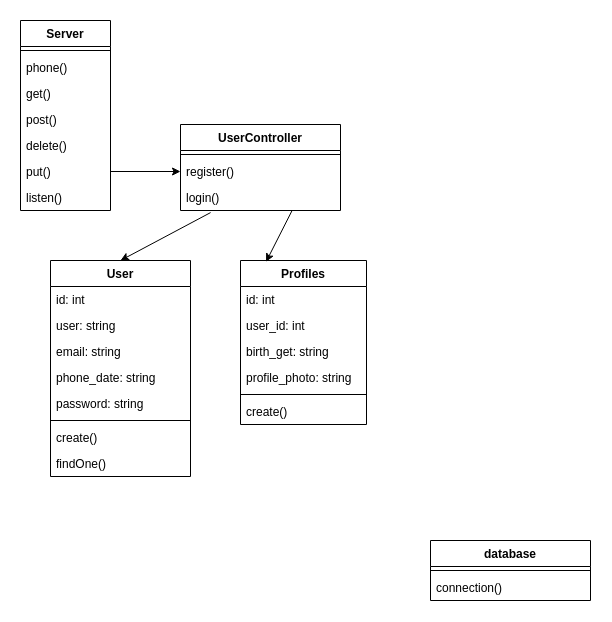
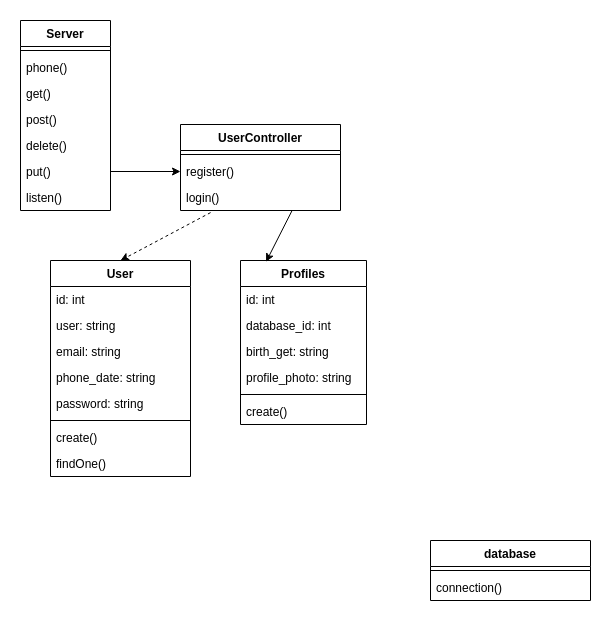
  <mxCell id="0" />
  <mxCell id="1" parent="0" />
  <mxCell id="2" value="Server" style="swimlane;fontStyle=1;align=center;verticalAlign=top;childLayout=stackLayout;horizontal=1;startSize=26;horizontalStack=0;resizeParent=1;resizeParentMax=0;resizeLast=0;collapsible=1;marginBottom=0;whiteSpace=wrap;html=1;" vertex="1" parent="1"><mxGeometry x="20" y="20" width="90" height="190" as="geometry" /></mxCell>
  <mxCell id="3" value="" style="line;strokeWidth=1;fillColor=none;align=left;verticalAlign=middle;spacingTop=-1;spacingLeft=3;spacingRight=3;rotatable=0;labelPosition=right;points=[];portConstraint=eastwest;strokeColor=inherit;" vertex="1" parent="2"><mxGeometry y="26" width="90" height="8" as="geometry" /></mxCell>
  <mxCell id="4" value="phone()" style="text;strokeColor=none;fillColor=none;align=left;verticalAlign=top;spacingLeft=4;spacingRight=4;overflow=hidden;rotatable=0;points=[[0,0.5],[1,0.5]];portConstraint=eastwest;whiteSpace=wrap;html=1;" vertex="1" parent="2"><mxGeometry y="34" width="90" height="26" as="geometry" /></mxCell>
  <mxCell id="5" value="get()" style="text;strokeColor=none;fillColor=none;align=left;verticalAlign=top;spacingLeft=4;spacingRight=4;overflow=hidden;rotatable=0;points=[[0,0.5],[1,0.5]];portConstraint=eastwest;whiteSpace=wrap;html=1;" vertex="1" parent="2"><mxGeometry y="60" width="90" height="26" as="geometry" /></mxCell>
  <mxCell id="6" value="post()" style="text;strokeColor=none;fillColor=none;align=left;verticalAlign=top;spacingLeft=4;spacingRight=4;overflow=hidden;rotatable=0;points=[[0,0.5],[1,0.5]];portConstraint=eastwest;whiteSpace=wrap;html=1;" vertex="1" parent="2"><mxGeometry y="86" width="90" height="26" as="geometry" /></mxCell>
  <mxCell id="7" value="delete()" style="text;strokeColor=none;fillColor=none;align=left;verticalAlign=top;spacingLeft=4;spacingRight=4;overflow=hidden;rotatable=0;points=[[0,0.5],[1,0.5]];portConstraint=eastwest;whiteSpace=wrap;html=1;" vertex="1" parent="2"><mxGeometry y="112" width="90" height="26" as="geometry" /></mxCell>
  <mxCell id="8" value="put()" style="text;strokeColor=none;fillColor=none;align=left;verticalAlign=top;spacingLeft=4;spacingRight=4;overflow=hidden;rotatable=0;points=[[0,0.5],[1,0.5]];portConstraint=eastwest;whiteSpace=wrap;html=1;" vertex="1" parent="2"><mxGeometry y="138" width="90" height="26" as="geometry" /></mxCell>
  <mxCell id="9" value="listen()" style="text;strokeColor=none;fillColor=none;align=left;verticalAlign=top;spacingLeft=4;spacingRight=4;overflow=hidden;rotatable=0;points=[[0,0.5],[1,0.5]];portConstraint=eastwest;whiteSpace=wrap;html=1;" vertex="1" parent="2"><mxGeometry y="164" width="90" height="26" as="geometry" /></mxCell>
  <mxCell id="10" value="UserController" style="swimlane;fontStyle=1;align=center;verticalAlign=top;childLayout=stackLayout;horizontal=1;startSize=26;horizontalStack=0;resizeParent=1;resizeParentMax=0;resizeLast=0;collapsible=1;marginBottom=0;whiteSpace=wrap;html=1;" vertex="1" parent="1"><mxGeometry x="180" y="124" width="160" height="86" as="geometry" /></mxCell>
  <mxCell id="11" value="" style="line;strokeWidth=1;fillColor=none;align=left;verticalAlign=middle;spacingTop=-1;spacingLeft=3;spacingRight=3;rotatable=0;labelPosition=right;points=[];portConstraint=eastwest;strokeColor=inherit;" vertex="1" parent="10"><mxGeometry y="26" width="160" height="8" as="geometry" /></mxCell>
  <mxCell id="12" value="register()" style="text;strokeColor=none;fillColor=none;align=left;verticalAlign=top;spacingLeft=4;spacingRight=4;overflow=hidden;rotatable=0;points=[[0,0.5],[1,0.5]];portConstraint=eastwest;whiteSpace=wrap;html=1;" vertex="1" parent="10"><mxGeometry y="34" width="160" height="26" as="geometry" /></mxCell>
  <mxCell id="13" value="login()" style="text;strokeColor=none;fillColor=none;align=left;verticalAlign=top;spacingLeft=4;spacingRight=4;overflow=hidden;rotatable=0;points=[[0,0.5],[1,0.5]];portConstraint=eastwest;whiteSpace=wrap;html=1;" vertex="1" parent="10"><mxGeometry y="60" width="160" height="26" as="geometry" /></mxCell>
  <mxCell id="14" value="User" style="swimlane;fontStyle=1;align=center;verticalAlign=top;childLayout=stackLayout;horizontal=1;startSize=26;horizontalStack=0;resizeParent=1;resizeParentMax=0;resizeLast=0;collapsible=1;marginBottom=0;whiteSpace=wrap;html=1;" vertex="1" parent="1"><mxGeometry x="50" y="260" width="140" height="216" as="geometry" /></mxCell>
  <mxCell id="15" value="id: int" style="text;strokeColor=none;fillColor=none;align=left;verticalAlign=top;spacingLeft=4;spacingRight=4;overflow=hidden;rotatable=0;points=[[0,0.5],[1,0.5]];portConstraint=eastwest;whiteSpace=wrap;html=1;" vertex="1" parent="14"><mxGeometry y="26" width="140" height="26" as="geometry" /></mxCell>
  <mxCell id="16" value="user: string" style="text;strokeColor=none;fillColor=none;align=left;verticalAlign=top;spacingLeft=4;spacingRight=4;overflow=hidden;rotatable=0;points=[[0,0.5],[1,0.5]];portConstraint=eastwest;whiteSpace=wrap;html=1;" vertex="1" parent="14"><mxGeometry y="52" width="140" height="26" as="geometry" /></mxCell>
  <mxCell id="17" value="email: string" style="text;strokeColor=none;fillColor=none;align=left;verticalAlign=top;spacingLeft=4;spacingRight=4;overflow=hidden;rotatable=0;points=[[0,0.5],[1,0.5]];portConstraint=eastwest;whiteSpace=wrap;html=1;" vertex="1" parent="14"><mxGeometry y="78" width="140" height="26" as="geometry" /></mxCell>
  <mxCell id="18" value="phone_date: string" style="text;strokeColor=none;fillColor=none;align=left;verticalAlign=top;spacingLeft=4;spacingRight=4;overflow=hidden;rotatable=0;points=[[0,0.5],[1,0.5]];portConstraint=eastwest;whiteSpace=wrap;html=1;" vertex="1" parent="14"><mxGeometry y="104" width="140" height="26" as="geometry" /></mxCell>
  <mxCell id="19" value="password: string" style="text;strokeColor=none;fillColor=none;align=left;verticalAlign=top;spacingLeft=4;spacingRight=4;overflow=hidden;rotatable=0;points=[[0,0.5],[1,0.5]];portConstraint=eastwest;whiteSpace=wrap;html=1;" vertex="1" parent="14"><mxGeometry y="130" width="140" height="26" as="geometry" /></mxCell>
  <mxCell id="20" value="" style="line;strokeWidth=1;fillColor=none;align=left;verticalAlign=middle;spacingTop=-1;spacingLeft=3;spacingRight=3;rotatable=0;labelPosition=right;points=[];portConstraint=eastwest;strokeColor=inherit;" vertex="1" parent="14"><mxGeometry y="156" width="140" height="8" as="geometry" /></mxCell>
  <mxCell id="21" value="create()" style="text;strokeColor=none;fillColor=none;align=left;verticalAlign=top;spacingLeft=4;spacingRight=4;overflow=hidden;rotatable=0;points=[[0,0.5],[1,0.5]];portConstraint=eastwest;whiteSpace=wrap;html=1;" vertex="1" parent="14"><mxGeometry y="164" width="140" height="26" as="geometry" /></mxCell>
  <mxCell id="22" value="findOne()" style="text;strokeColor=none;fillColor=none;align=left;verticalAlign=top;spacingLeft=4;spacingRight=4;overflow=hidden;rotatable=0;points=[[0,0.5],[1,0.5]];portConstraint=eastwest;whiteSpace=wrap;html=1;" vertex="1" parent="14"><mxGeometry y="190" width="140" height="26" as="geometry" /></mxCell>
  <mxCell id="23" value="Profiles" style="swimlane;fontStyle=1;align=center;verticalAlign=top;childLayout=stackLayout;horizontal=1;startSize=26;horizontalStack=0;resizeParent=1;resizeParentMax=0;resizeLast=0;collapsible=1;marginBottom=0;whiteSpace=wrap;html=1;" vertex="1" parent="1"><mxGeometry x="240" y="260" width="126" height="164" as="geometry" /></mxCell>
  <mxCell id="24" value="id: int" style="text;strokeColor=none;fillColor=none;align=left;verticalAlign=top;spacingLeft=4;spacingRight=4;overflow=hidden;rotatable=0;points=[[0,0.5],[1,0.5]];portConstraint=eastwest;whiteSpace=wrap;html=1;" vertex="1" parent="23"><mxGeometry y="26" width="126" height="26" as="geometry" /></mxCell>
- <mxCell id="25" value="user_id: int" style="text;strokeColor=none;fillColor=none;align=left;verticalAlign=top;spacingLeft=4;spacingRight=4;overflow=hidden;rotatable=0;points=[[0,0.5],[1,0.5]];portConstraint=eastwest;whiteSpace=wrap;html=1;" vertex="1" parent="23"><mxGeometry y="52" width="126" height="26" as="geometry" /></mxCell>
+ <mxCell id="25" value="database_id: int" style="text;strokeColor=none;fillColor=none;align=left;verticalAlign=top;spacingLeft=4;spacingRight=4;overflow=hidden;rotatable=0;points=[[0,0.5],[1,0.5]];portConstraint=eastwest;whiteSpace=wrap;html=1;" vertex="1" parent="23"><mxGeometry y="52" width="126" height="26" as="geometry" /></mxCell>
  <mxCell id="26" value="birth_get: string" style="text;strokeColor=none;fillColor=none;align=left;verticalAlign=top;spacingLeft=4;spacingRight=4;overflow=hidden;rotatable=0;points=[[0,0.5],[1,0.5]];portConstraint=eastwest;whiteSpace=wrap;html=1;" vertex="1" parent="23"><mxGeometry y="78" width="126" height="26" as="geometry" /></mxCell>
  <mxCell id="27" value="profile_photo: string" style="text;strokeColor=none;fillColor=none;align=left;verticalAlign=top;spacingLeft=4;spacingRight=4;overflow=hidden;rotatable=0;points=[[0,0.5],[1,0.5]];portConstraint=eastwest;whiteSpace=wrap;html=1;" vertex="1" parent="23"><mxGeometry y="104" width="126" height="26" as="geometry" /></mxCell>
  <mxCell id="28" value="" style="line;strokeWidth=1;fillColor=none;align=left;verticalAlign=middle;spacingTop=-1;spacingLeft=3;spacingRight=3;rotatable=0;labelPosition=right;points=[];portConstraint=eastwest;strokeColor=inherit;" vertex="1" parent="23"><mxGeometry y="130" width="126" height="8" as="geometry" /></mxCell>
  <mxCell id="29" value="create()" style="text;strokeColor=none;fillColor=none;align=left;verticalAlign=top;spacingLeft=4;spacingRight=4;overflow=hidden;rotatable=0;points=[[0,0.5],[1,0.5]];portConstraint=eastwest;whiteSpace=wrap;html=1;" vertex="1" parent="23"><mxGeometry y="138" width="126" height="26" as="geometry" /></mxCell>
  <mxCell id="30" value="database" style="swimlane;fontStyle=1;align=center;verticalAlign=top;childLayout=stackLayout;horizontal=1;startSize=26;horizontalStack=0;resizeParent=1;resizeParentMax=0;resizeLast=0;collapsible=1;marginBottom=0;whiteSpace=wrap;html=1;" vertex="1" parent="1"><mxGeometry x="430" y="540" width="160" height="60" as="geometry" /></mxCell>
  <mxCell id="31" value="" style="line;strokeWidth=1;fillColor=none;align=left;verticalAlign=middle;spacingTop=-1;spacingLeft=3;spacingRight=3;rotatable=0;labelPosition=right;points=[];portConstraint=eastwest;strokeColor=inherit;" vertex="1" parent="30"><mxGeometry y="26" width="160" height="8" as="geometry" /></mxCell>
  <mxCell id="32" value="connection()" style="text;strokeColor=none;fillColor=none;align=left;verticalAlign=top;spacingLeft=4;spacingRight=4;overflow=hidden;rotatable=0;points=[[0,0.5],[1,0.5]];portConstraint=eastwest;whiteSpace=wrap;html=1;" vertex="1" parent="30"><mxGeometry y="34" width="160" height="26" as="geometry" /></mxCell>
  <mxCell id="33" value="" style="endArrow=classic;html=1;rounded=0;entryX=0;entryY=0.5;entryDx=0;entryDy=0;exitX=1;exitY=0.5;exitDx=0;exitDy=0;" edge="1" parent="1" source="8" target="12"><mxGeometry width="50" height="50" relative="1" as="geometry"><mxPoint x="180" y="80" as="sourcePoint" /><mxPoint x="230" y="30" as="targetPoint" /></mxGeometry></mxCell>
- <mxCell id="34" value="" style="endArrow=classic;html=1;rounded=0;exitX=0.188;exitY=1.08;exitDx=0;exitDy=0;exitPerimeter=0;entryX=0.5;entryY=0;entryDx=0;entryDy=0;" edge="1" parent="1" source="13" target="14"><mxGeometry width="50" height="50" relative="1" as="geometry"><mxPoint x="360" y="210" as="sourcePoint" /><mxPoint x="410" y="160" as="targetPoint" /></mxGeometry></mxCell>
+ <mxCell id="34" value="" style="endArrow=classic;html=1;rounded=0;exitX=0.188;exitY=1.08;exitDx=0;exitDy=0;exitPerimeter=0;entryX=0.5;entryY=0;entryDx=0;entryDy=0;dashed=1;" edge="1" parent="1" source="13" target="14"><mxGeometry width="50" height="50" relative="1" as="geometry"><mxPoint x="360" y="210" as="sourcePoint" /><mxPoint x="410" y="160" as="targetPoint" /></mxGeometry></mxCell>
  <mxCell id="35" value="" style="endArrow=classic;html=1;rounded=0;exitX=0.699;exitY=0.982;exitDx=0;exitDy=0;exitPerimeter=0;entryX=0.203;entryY=0.008;entryDx=0;entryDy=0;entryPerimeter=0;" edge="1" parent="1" source="13" target="23"><mxGeometry width="50" height="50" relative="1" as="geometry"><mxPoint x="360" y="210" as="sourcePoint" /><mxPoint x="410" y="160" as="targetPoint" /></mxGeometry></mxCell>
